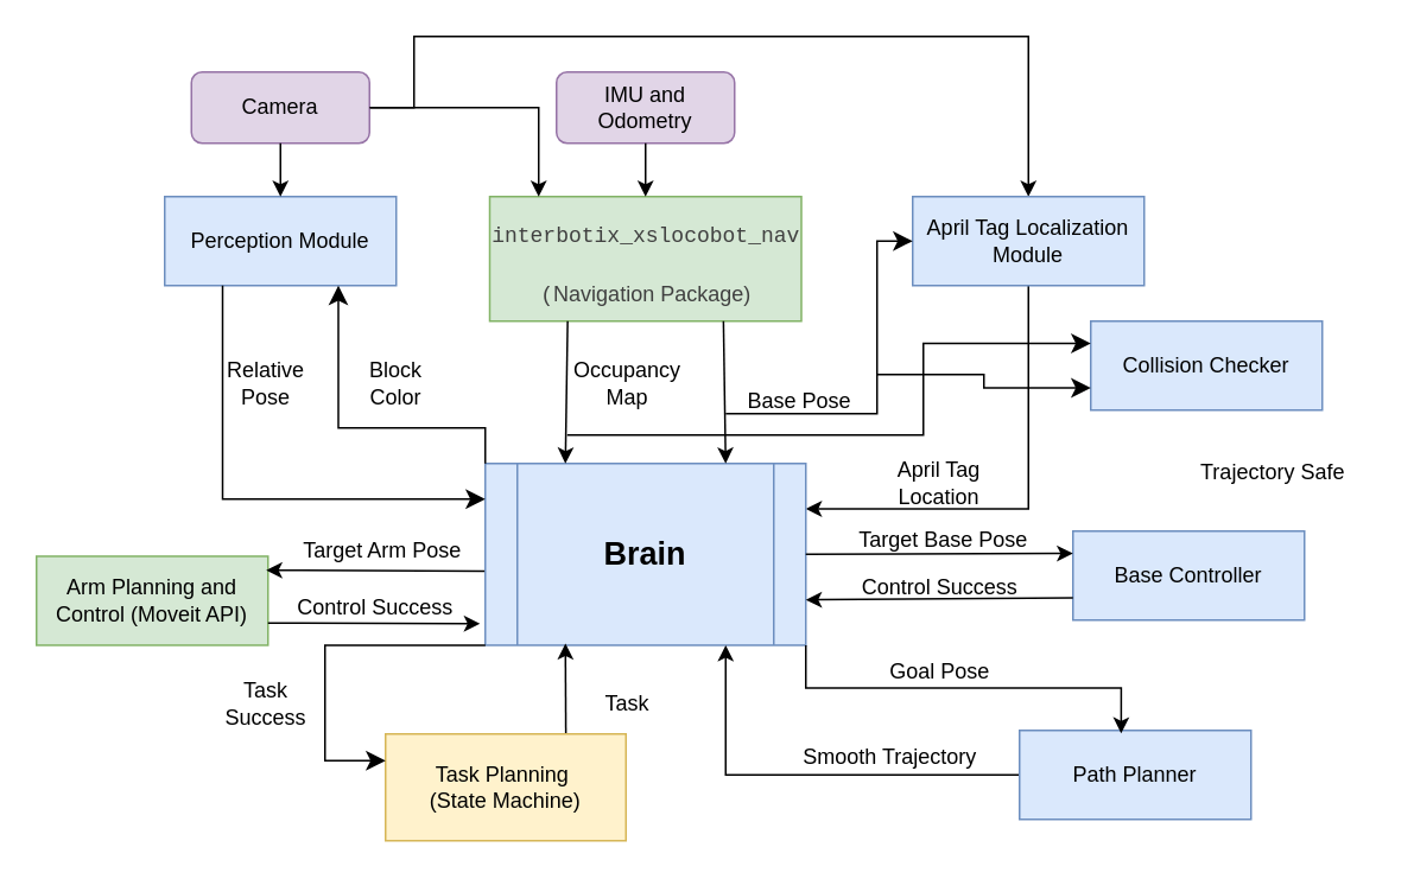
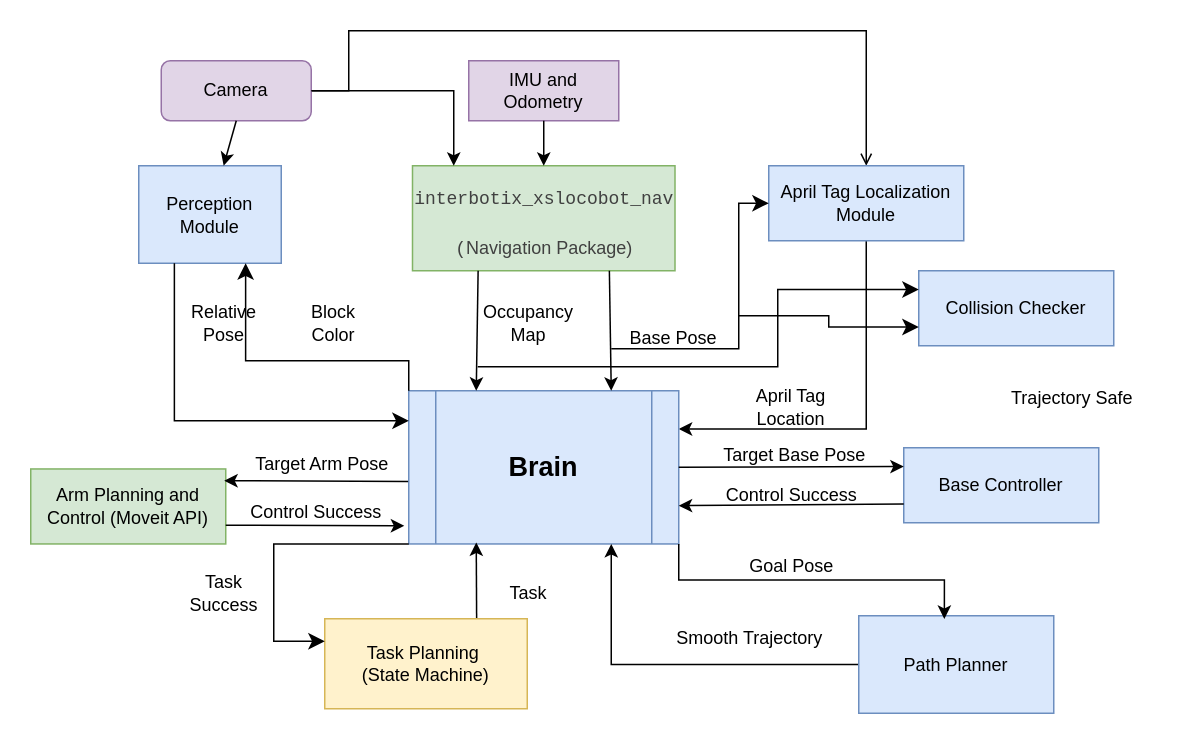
  <mxCell id="0" />
  <mxCell id="1" parent="0" />
- <mxCell id="2" style="edgeStyle=orthogonalEdgeStyle;rounded=0;orthogonalLoop=1;jettySize=auto;html=1;exitX=1;exitY=0.5;exitDx=0;exitDy=0;entryX=0.5;entryY=0;entryDx=0;entryDy=0;" parent="1" source="3" target="12" edge="1"><mxGeometry relative="1" as="geometry"><Array as="points"><mxPoint x="232" y="60" /><mxPoint x="232" y="20" /><mxPoint x="577" y="20" /></Array></mxGeometry></mxCell>
+ <mxCell id="2" style="edgeStyle=orthogonalEdgeStyle;rounded=0;orthogonalLoop=1;jettySize=auto;html=1;exitX=1;exitY=0.5;exitDx=0;exitDy=0;entryX=0.5;entryY=0;entryDx=0;entryDy=0;endArrow=open;" parent="1" source="3" target="12" edge="1"><mxGeometry relative="1" as="geometry"><Array as="points"><mxPoint x="232" y="60" /><mxPoint x="232" y="20" /><mxPoint x="577" y="20" /></Array></mxGeometry></mxCell>
  <mxCell id="3" value="Camera" style="rounded=1;whiteSpace=wrap;html=1;fillColor=#e1d5e7;strokeColor=#9673a6;" parent="1" vertex="1"><mxGeometry x="107" y="40" width="100" height="40" as="geometry" /></mxCell>
- <mxCell id="4" value="IMU and Odometry" style="rounded=1;whiteSpace=wrap;html=1;fillColor=#e1d5e7;strokeColor=#9673a6;" parent="1" vertex="1"><mxGeometry x="312" y="40" width="100" height="40" as="geometry" /></mxCell>
- <mxCell id="5" value="Perception Module" style="rounded=0;whiteSpace=wrap;html=1;fillColor=#dae8fc;strokeColor=#6c8ebf;" parent="1" vertex="1"><mxGeometry x="92" y="110" width="130" height="50" as="geometry" /></mxCell>
+ <mxCell id="4" value="IMU and Odometry" style="whiteSpace=wrap;html=1;fillColor=#e1d5e7;strokeColor=#9673a6;rounded=0;" parent="1" vertex="1"><mxGeometry x="312" y="40" width="100" height="40" as="geometry" /></mxCell>
+ <mxCell id="5" value="Perception Module" style="rounded=0;whiteSpace=wrap;html=1;fillColor=#dae8fc;strokeColor=#6c8ebf;" parent="1" vertex="1"><mxGeometry x="92" y="110" width="95" height="65" as="geometry" /></mxCell>
  <mxCell id="6" value="&lt;pre style=&quot;box-sizing: border-box; line-height: 1.4; font-family: SFMono-Regular, Menlo, Monaco, Consolas, &amp;quot;Liberation Mono&amp;quot;, &amp;quot;Courier New&amp;quot;, Courier, monospace; margin-top: 0px; margin-bottom: 0px; padding: 12px; overflow: auto; color: rgb(64, 64, 64);&quot; id=&quot;codecell0&quot;&gt;interbotix_xslocobot_nav&lt;/pre&gt;&lt;pre style=&quot;box-sizing: border-box; line-height: 0%; font-family: SFMono-Regular, Menlo, Monaco, Consolas, &amp;quot;Liberation Mono&amp;quot;, &amp;quot;Courier New&amp;quot;, Courier, monospace; margin-top: 0px; margin-bottom: 0px; padding: 12px; overflow: auto; color: rgb(64, 64, 64);&quot; id=&quot;codecell0&quot;&gt;(&lt;font style=&quot;background-color: initial; white-space: normal;&quot; face=&quot;Helvetica&quot;&gt;Navigation Package)&lt;/font&gt;&lt;/pre&gt;" style="rounded=0;whiteSpace=wrap;html=1;align=center;fillColor=#d5e8d4;strokeColor=#82b366;" parent="1" vertex="1"><mxGeometry x="274.5" y="110" width="175" height="70" as="geometry" /></mxCell>
  <mxCell id="7" value="" style="endArrow=classic;html=1;rounded=0;exitX=1;exitY=0.5;exitDx=0;exitDy=0;" parent="1" source="3" edge="1"><mxGeometry width="50" height="50" relative="1" as="geometry"><mxPoint x="322" y="240" as="sourcePoint" /><mxPoint x="302" y="110" as="targetPoint" /><Array as="points"><mxPoint x="302" y="60" /></Array></mxGeometry></mxCell>
  <mxCell id="8" value="" style="endArrow=classic;html=1;rounded=0;exitX=0.5;exitY=1;exitDx=0;exitDy=0;" parent="1" source="4" edge="1"><mxGeometry width="50" height="50" relative="1" as="geometry"><mxPoint x="322" y="240" as="sourcePoint" /><mxPoint x="362" y="110" as="targetPoint" /></mxGeometry></mxCell>
  <mxCell id="9" value="" style="endArrow=classic;html=1;rounded=0;exitX=0.5;exitY=1;exitDx=0;exitDy=0;" parent="1" source="3" target="5" edge="1"><mxGeometry width="50" height="50" relative="1" as="geometry"><mxPoint x="322" y="240" as="sourcePoint" /><mxPoint x="372" y="190" as="targetPoint" /></mxGeometry></mxCell>
  <mxCell id="10" style="edgeStyle=orthogonalEdgeStyle;rounded=0;orthogonalLoop=1;jettySize=auto;html=1;exitX=0.5;exitY=1;exitDx=0;exitDy=0;entryX=1;entryY=0.25;entryDx=0;entryDy=0;" parent="1" source="12" target="11" edge="1"><mxGeometry relative="1" as="geometry"><mxPoint x="562" y="350" as="targetPoint" /></mxGeometry></mxCell>
  <mxCell id="11" value="&lt;span style=&quot;font-size: 18px;&quot;&gt;&lt;b&gt;Brain&lt;/b&gt;&lt;/span&gt;" style="shape=process;whiteSpace=wrap;html=1;backgroundOutline=1;fillColor=#dae8fc;strokeColor=#6c8ebf;" parent="1" vertex="1"><mxGeometry x="272" y="260" width="180" height="102.14" as="geometry" /></mxCell>
  <mxCell id="12" value="April Tag Localization Module" style="rounded=0;whiteSpace=wrap;html=1;fillColor=#dae8fc;strokeColor=#6c8ebf;" parent="1" vertex="1"><mxGeometry x="512" y="110" width="130" height="50" as="geometry" /></mxCell>
  <mxCell id="13" value="" style="endArrow=classic;html=1;rounded=0;exitX=0.25;exitY=1;exitDx=0;exitDy=0;entryX=0.25;entryY=0;entryDx=0;entryDy=0;" parent="1" source="6" target="11" edge="1"><mxGeometry width="50" height="50" relative="1" as="geometry"><mxPoint x="322" y="230" as="sourcePoint" /><mxPoint x="372" y="180" as="targetPoint" /></mxGeometry></mxCell>
  <mxCell id="14" value="" style="endArrow=classic;html=1;rounded=0;entryX=0.75;entryY=0;entryDx=0;entryDy=0;exitX=0.75;exitY=1;exitDx=0;exitDy=0;" parent="1" source="6" target="11" edge="1"><mxGeometry width="50" height="50" relative="1" as="geometry"><mxPoint x="402" y="190" as="sourcePoint" /><mxPoint x="404" y="260" as="targetPoint" /></mxGeometry></mxCell>
  <mxCell id="15" value="Occupancy Map" style="text;html=1;align=center;verticalAlign=middle;whiteSpace=wrap;rounded=0;" parent="1" vertex="1"><mxGeometry x="322" y="200" width="60" height="30" as="geometry" /></mxCell>
  <mxCell id="16" value="&amp;nbsp;Base Pose" style="text;html=1;align=center;verticalAlign=middle;whiteSpace=wrap;rounded=0;" parent="1" vertex="1"><mxGeometry x="412" y="210" width="70" height="30" as="geometry" /></mxCell>
  <mxCell id="17" value="" style="edgeStyle=elbowEdgeStyle;elbow=horizontal;endArrow=classic;html=1;curved=0;rounded=0;endSize=8;startSize=8;entryX=0;entryY=0.5;entryDx=0;entryDy=0;exitX=-0.071;exitY=0.736;exitDx=0;exitDy=0;exitPerimeter=0;" parent="1" source="16" target="12" edge="1"><mxGeometry width="50" height="50" relative="1" as="geometry"><mxPoint x="412" y="250" as="sourcePoint" /><mxPoint x="372" y="180" as="targetPoint" /><Array as="points"><mxPoint x="492" y="190" /></Array></mxGeometry></mxCell>
  <mxCell id="18" value="Arm Planning and Control (Moveit API)" style="rounded=0;whiteSpace=wrap;html=1;fillColor=#d5e8d4;strokeColor=#82b366;" parent="1" vertex="1"><mxGeometry x="20" y="312.14" width="130" height="50" as="geometry" /></mxCell>
  <mxCell id="19" value="" style="endArrow=classic;html=1;rounded=0;exitX=-0.019;exitY=0.592;exitDx=0;exitDy=0;entryX=1;entryY=0.5;entryDx=0;entryDy=0;exitPerimeter=0;" parent="1" edge="1"><mxGeometry width="50" height="50" relative="1" as="geometry"><mxPoint x="271.58" y="320.467" as="sourcePoint" /><mxPoint x="149" y="320" as="targetPoint" /><Array as="points"><mxPoint x="155" y="320" /></Array></mxGeometry></mxCell>
  <mxCell id="20" value="" style="endArrow=classic;html=1;rounded=0;entryX=0.25;entryY=1;entryDx=0;entryDy=0;exitX=0.75;exitY=0;exitDx=0;exitDy=0;" parent="1" source="43" edge="1"><mxGeometry width="50" height="50" relative="1" as="geometry"><mxPoint x="313.25" y="429" as="sourcePoint" /><mxPoint x="317" y="361.14" as="targetPoint" /></mxGeometry></mxCell>
  <mxCell id="21" value="April Tag Location" style="text;html=1;align=center;verticalAlign=middle;whiteSpace=wrap;rounded=0;" parent="1" vertex="1"><mxGeometry x="492" y="256.07" width="70" height="30" as="geometry" /></mxCell>
  <mxCell id="22" value="" style="edgeStyle=elbowEdgeStyle;elbow=vertical;endArrow=classic;html=1;curved=0;rounded=0;endSize=8;startSize=8;exitX=0;exitY=0;exitDx=0;exitDy=0;entryX=0.75;entryY=1;entryDx=0;entryDy=0;" parent="1" source="11" target="5" edge="1"><mxGeometry width="50" height="50" relative="1" as="geometry"><mxPoint x="322" y="240" as="sourcePoint" /><mxPoint x="372" y="190" as="targetPoint" /><Array as="points"><mxPoint x="222" y="240" /></Array></mxGeometry></mxCell>
  <mxCell id="23" value="" style="edgeStyle=elbowEdgeStyle;elbow=vertical;endArrow=classic;html=1;curved=0;rounded=0;endSize=8;startSize=8;exitX=0.25;exitY=1;exitDx=0;exitDy=0;" parent="1" source="5" target="11" edge="1"><mxGeometry width="50" height="50" relative="1" as="geometry"><mxPoint x="282" y="296" as="sourcePoint" /><mxPoint x="200" y="170" as="targetPoint" /><Array as="points"><mxPoint x="125" y="280" /></Array></mxGeometry></mxCell>
  <mxCell id="24" value="Relative Pose" style="text;html=1;align=center;verticalAlign=middle;whiteSpace=wrap;rounded=0;" parent="1" vertex="1"><mxGeometry x="119" y="200" width="60" height="30" as="geometry" /></mxCell>
  <mxCell id="25" value="Block Color" style="text;html=1;align=center;verticalAlign=middle;whiteSpace=wrap;rounded=0;" parent="1" vertex="1"><mxGeometry x="192" y="200" width="60" height="30" as="geometry" /></mxCell>
  <mxCell id="26" value="Base Controller" style="rounded=0;whiteSpace=wrap;html=1;fillColor=#dae8fc;strokeColor=#6c8ebf;" parent="1" vertex="1"><mxGeometry x="602" y="298" width="130" height="50" as="geometry" /></mxCell>
  <mxCell id="27" value="" style="endArrow=classic;html=1;rounded=0;entryX=0;entryY=0.25;entryDx=0;entryDy=0;exitX=1;exitY=0.5;exitDx=0;exitDy=0;" parent="1" source="11" target="26" edge="1"><mxGeometry width="50" height="50" relative="1" as="geometry"><mxPoint x="322" y="240" as="sourcePoint" /><mxPoint x="372" y="190" as="targetPoint" /></mxGeometry></mxCell>
  <mxCell id="28" value="" style="endArrow=classic;html=1;rounded=0;entryX=1;entryY=0.75;entryDx=0;entryDy=0;exitX=0;exitY=0.75;exitDx=0;exitDy=0;" parent="1" source="26" target="11" edge="1"><mxGeometry width="50" height="50" relative="1" as="geometry"><mxPoint x="462" y="321" as="sourcePoint" /><mxPoint x="582" y="322" as="targetPoint" /></mxGeometry></mxCell>
  <mxCell id="29" value="Control Success" style="text;html=1;align=center;verticalAlign=middle;whiteSpace=wrap;rounded=0;" parent="1" vertex="1"><mxGeometry x="153" y="326.14" width="115" height="30" as="geometry" /></mxCell>
  <mxCell id="30" value="Target Arm Pose" style="text;html=1;align=center;verticalAlign=middle;whiteSpace=wrap;rounded=0;" parent="1" vertex="1"><mxGeometry x="157" y="294.14" width="115" height="30" as="geometry" /></mxCell>
  <mxCell id="31" value="" style="endArrow=classic;html=1;rounded=0;exitX=1;exitY=0.75;exitDx=0;exitDy=0;" parent="1" source="18" edge="1"><mxGeometry width="50" height="50" relative="1" as="geometry"><mxPoint x="193" y="349.64" as="sourcePoint" /><mxPoint x="269" y="350" as="targetPoint" /></mxGeometry></mxCell>
  <mxCell id="32" value="Control Success" style="text;html=1;align=center;verticalAlign=middle;whiteSpace=wrap;rounded=0;" parent="1" vertex="1"><mxGeometry x="469.5" y="315" width="115" height="30" as="geometry" /></mxCell>
  <mxCell id="33" value="Target Base Pose" style="text;html=1;align=center;verticalAlign=middle;whiteSpace=wrap;rounded=0;" parent="1" vertex="1"><mxGeometry x="472" y="288" width="115" height="30" as="geometry" /></mxCell>
  <mxCell id="34" style="edgeStyle=orthogonalEdgeStyle;rounded=0;orthogonalLoop=1;jettySize=auto;html=1;exitX=0;exitY=0.5;exitDx=0;exitDy=0;entryX=0.75;entryY=1;entryDx=0;entryDy=0;" parent="1" source="35" target="11" edge="1"><mxGeometry relative="1" as="geometry" /></mxCell>
- <mxCell id="35" value="Path Planner" style="rounded=0;whiteSpace=wrap;html=1;fillColor=#dae8fc;strokeColor=#6c8ebf;" parent="1" vertex="1"><mxGeometry x="572" y="410" width="130" height="50" as="geometry" /></mxCell>
+ <mxCell id="35" value="Path Planner" style="rounded=0;whiteSpace=wrap;html=1;fillColor=#dae8fc;strokeColor=#6c8ebf;" parent="1" vertex="1"><mxGeometry x="572" y="410" width="130" height="65" as="geometry" /></mxCell>
  <mxCell id="36" style="edgeStyle=orthogonalEdgeStyle;rounded=0;orthogonalLoop=1;jettySize=auto;html=1;exitX=1;exitY=1;exitDx=0;exitDy=0;entryX=0.439;entryY=0.033;entryDx=0;entryDy=0;entryPerimeter=0;" parent="1" source="11" target="35" edge="1"><mxGeometry relative="1" as="geometry" /></mxCell>
  <mxCell id="37" value="Goal Pose" style="text;html=1;align=center;verticalAlign=middle;whiteSpace=wrap;rounded=0;" parent="1" vertex="1"><mxGeometry x="469.5" y="362.14" width="115" height="30" as="geometry" /></mxCell>
  <mxCell id="38" value="Smooth Trajectory" style="text;html=1;align=center;verticalAlign=middle;whiteSpace=wrap;rounded=0;" parent="1" vertex="1"><mxGeometry x="442" y="410" width="115" height="30" as="geometry" /></mxCell>
  <mxCell id="39" value="Collision Checker" style="rounded=0;whiteSpace=wrap;html=1;fillColor=#dae8fc;strokeColor=#6c8ebf;" parent="1" vertex="1"><mxGeometry x="612" y="180" width="130" height="50" as="geometry" /></mxCell>
  <mxCell id="40" value="" style="edgeStyle=elbowEdgeStyle;elbow=horizontal;endArrow=classic;html=1;curved=0;rounded=0;endSize=8;startSize=8;entryX=0;entryY=0.25;entryDx=0;entryDy=0;" parent="1" target="39" edge="1"><mxGeometry width="50" height="50" relative="1" as="geometry"><mxPoint x="318" y="244" as="sourcePoint" /><mxPoint x="598" y="199" as="targetPoint" /><Array as="points"><mxPoint x="518" y="234" /></Array></mxGeometry></mxCell>
  <mxCell id="41" value="" style="edgeStyle=elbowEdgeStyle;elbow=horizontal;endArrow=classic;html=1;curved=0;rounded=0;endSize=8;startSize=8;entryX=0;entryY=0.75;entryDx=0;entryDy=0;" parent="1" target="39" edge="1"><mxGeometry width="50" height="50" relative="1" as="geometry"><mxPoint x="492" y="210" as="sourcePoint" /><mxPoint x="722" y="100" as="targetPoint" /></mxGeometry></mxCell>
  <mxCell id="42" value="Trajectory Safe" style="text;html=1;align=center;verticalAlign=middle;whiteSpace=wrap;rounded=0;" parent="1" vertex="1"><mxGeometry x="657" y="250" width="115" height="30" as="geometry" /></mxCell>
  <mxCell id="43" value="Task Planning&amp;nbsp;&lt;br&gt;(State Machine)" style="rounded=0;whiteSpace=wrap;html=1;fillColor=#fff2cc;strokeColor=#d6b656;" parent="1" vertex="1"><mxGeometry x="216" y="412" width="135" height="60" as="geometry" /></mxCell>
  <mxCell id="44" value="" style="edgeStyle=elbowEdgeStyle;elbow=horizontal;endArrow=classic;html=1;curved=0;rounded=0;endSize=8;startSize=8;exitX=0;exitY=1;exitDx=0;exitDy=0;entryX=0;entryY=0.25;entryDx=0;entryDy=0;" parent="1" source="11" target="43" edge="1"><mxGeometry width="50" height="50" relative="1" as="geometry"><mxPoint x="222" y="380" as="sourcePoint" /><mxPoint x="199.75" y="429.86" as="targetPoint" /><Array as="points"><mxPoint x="182" y="437.86" /></Array></mxGeometry></mxCell>
  <mxCell id="45" value="Task Success" style="text;html=1;align=center;verticalAlign=middle;whiteSpace=wrap;rounded=0;" parent="1" vertex="1"><mxGeometry x="119" y="380" width="60" height="30" as="geometry" /></mxCell>
  <mxCell id="46" value="Task" style="text;html=1;align=center;verticalAlign=middle;whiteSpace=wrap;rounded=0;" parent="1" vertex="1"><mxGeometry x="322" y="380" width="60" height="30" as="geometry" /></mxCell>
